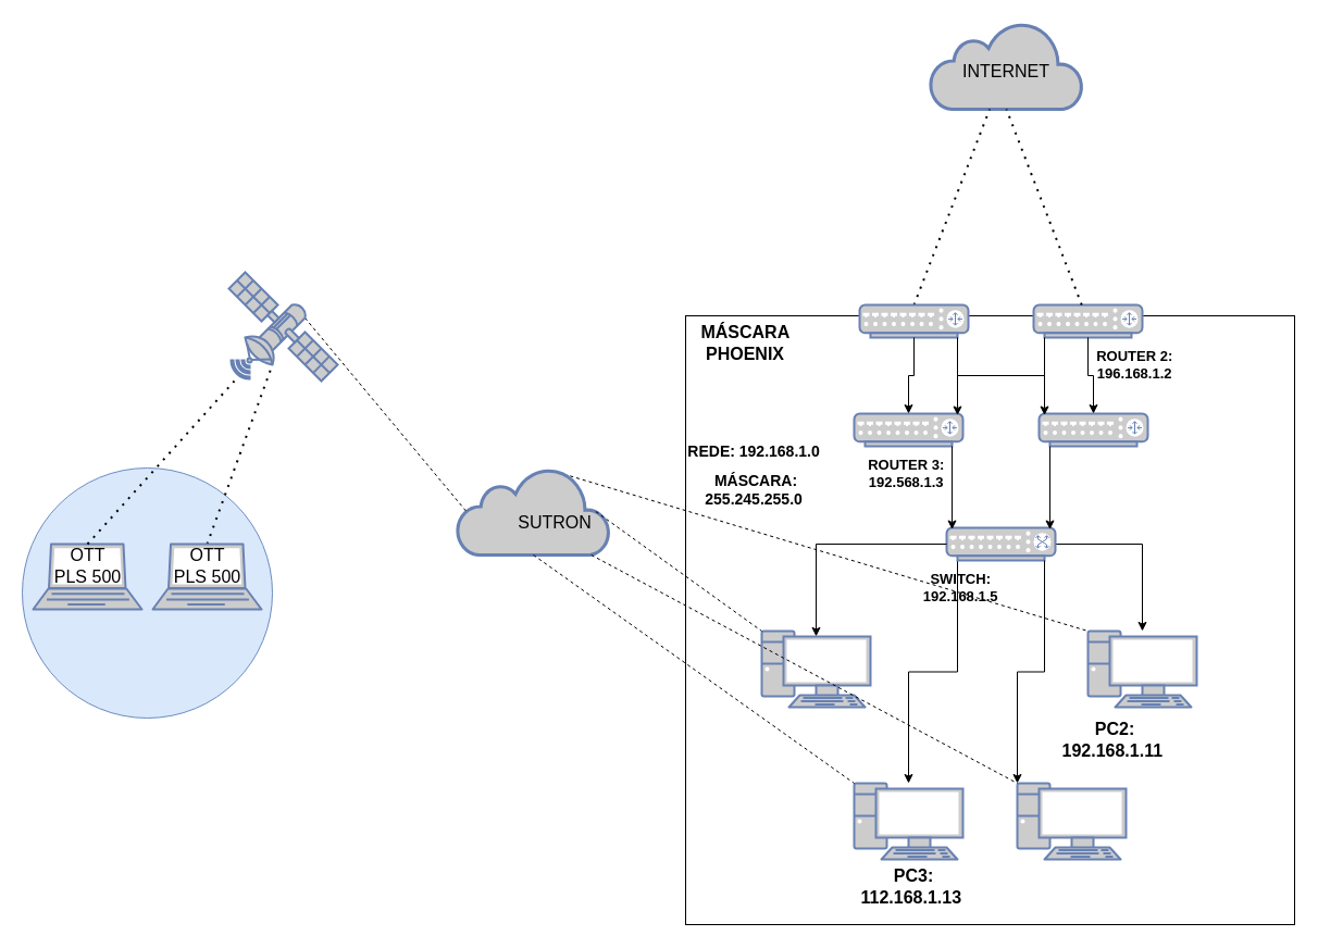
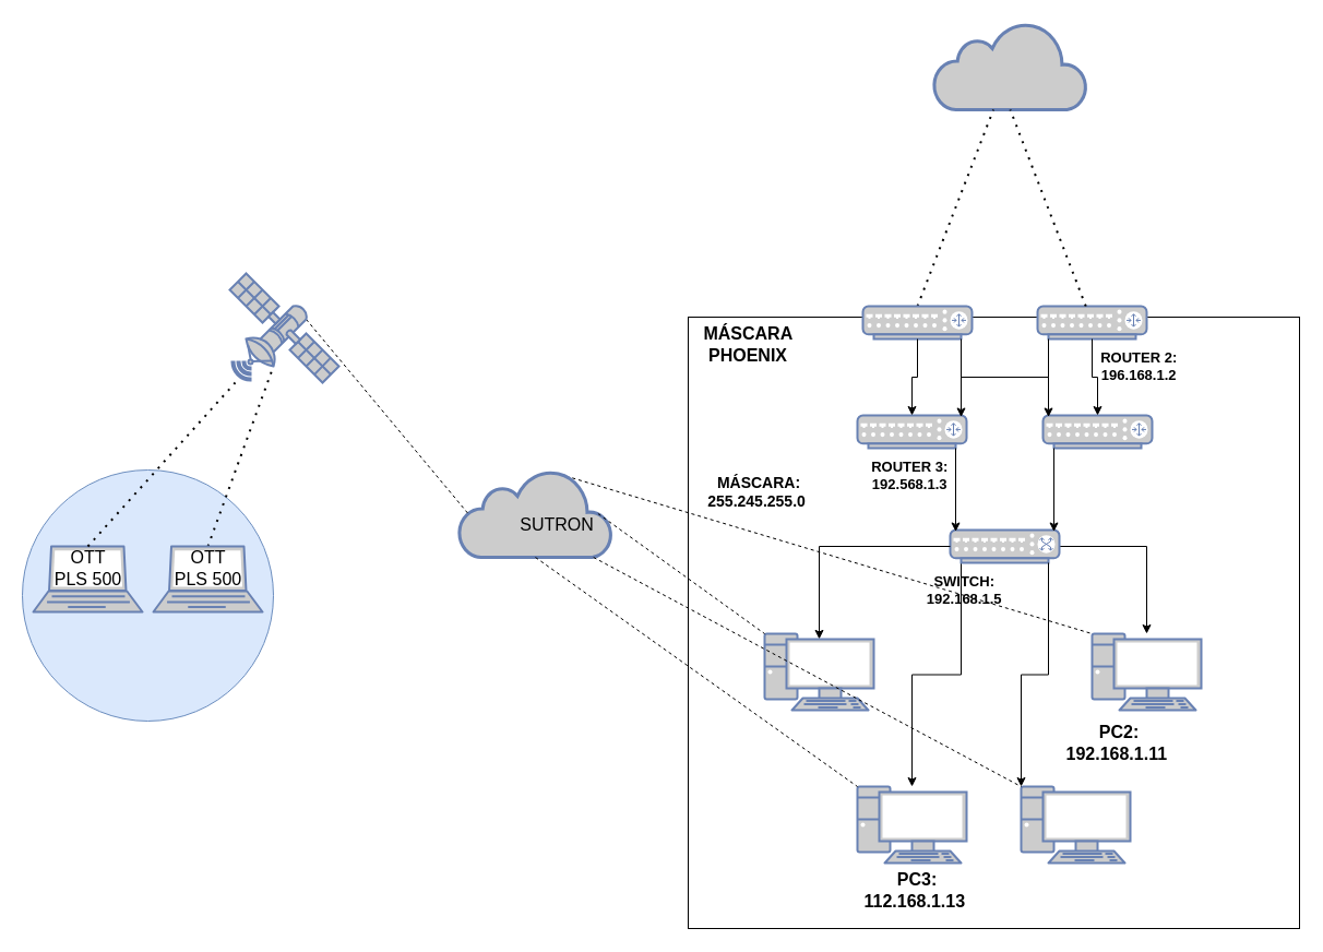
  <mxCell id="0" />
  <mxCell id="1" parent="0" />
  <mxCell id="2" value="" style="whiteSpace=wrap;html=1;aspect=fixed;" parent="1" vertex="1"><mxGeometry x="630" y="290" width="560" height="560" as="geometry" /></mxCell>
  <mxCell id="3" value="" style="endArrow=none;dashed=1;html=1;rounded=0;entryX=0;entryY=0;entryDx=0;entryDy=0;entryPerimeter=0;exitX=0.7;exitY=0.07;exitDx=0;exitDy=0;exitPerimeter=0;" edge="1" parent="1" source="4" target="18"><mxGeometry width="50" height="50" relative="1" as="geometry"><mxPoint x="590" y="526" as="sourcePoint" /><mxPoint x="738" y="704" as="targetPoint" /></mxGeometry></mxCell>
  <mxCell id="4" value="" style="html=1;outlineConnect=0;fillColor=#CCCCCC;strokeColor=#6881B3;gradientColor=none;gradientDirection=north;strokeWidth=2;shape=mxgraph.networks.cloud;fontColor=#ffffff;" parent="1" vertex="1"><mxGeometry x="420" y="430" width="140" height="80" as="geometry" /></mxCell>
  <mxCell id="5" value="" style="endArrow=none;dashed=1;html=1;rounded=0;entryX=0.06;entryY=0.5;entryDx=0;entryDy=0;entryPerimeter=0;exitX=0.7;exitY=0.42;exitDx=0;exitDy=0;exitPerimeter=0;" parent="1" source="10" target="4" edge="1"><mxGeometry width="50" height="50" relative="1" as="geometry"><mxPoint x="320" y="290" as="sourcePoint" /><mxPoint x="400" y="380" as="targetPoint" /></mxGeometry></mxCell>
  <mxCell id="6" value="" style="ellipse;whiteSpace=wrap;html=1;aspect=fixed;fillColor=#dae8fc;strokeColor=#6c8ebf;" parent="1" vertex="1"><mxGeometry x="20" y="430" width="230" height="230" as="geometry" /></mxCell>
  <mxCell id="7" value="SUTRON" style="rounded=0;whiteSpace=wrap;html=1;strokeColor=none;fillColor=none;strokeWidth=2;fontSize=16;" parent="1" vertex="1"><mxGeometry x="475" y="465" width="70" height="30" as="geometry" /></mxCell>
  <mxCell id="8" value="" style="html=1;outlineConnect=0;fillColor=#CCCCCC;strokeColor=#6881B3;gradientColor=none;gradientDirection=north;strokeWidth=2;shape=mxgraph.networks.cloud;fontColor=#ffffff;" parent="1" vertex="1"><mxGeometry x="855" y="20" width="140" height="80" as="geometry" /></mxCell>
- <mxCell id="9" value="INTERNET" style="rounded=0;whiteSpace=wrap;html=1;strokeColor=none;fillColor=none;strokeWidth=2;fontSize=16;" parent="1" vertex="1"><mxGeometry x="890" y="50" width="70" height="30" as="geometry" /></mxCell>
  <mxCell id="10" value="" style="fontColor=#0066CC;verticalAlign=top;verticalLabelPosition=bottom;labelPosition=center;align=center;html=1;outlineConnect=0;fillColor=#CCCCCC;strokeColor=#6881B3;gradientColor=none;gradientDirection=north;strokeWidth=2;shape=mxgraph.networks.satellite;" parent="1" vertex="1"><mxGeometry x="210" y="250" width="100" height="100" as="geometry" /></mxCell>
  <mxCell id="11" value="" style="endArrow=none;dashed=1;html=1;dashPattern=1 3;strokeWidth=2;rounded=0;exitX=0.5;exitY=0;exitDx=0;exitDy=0;exitPerimeter=0;" parent="1" source="12" target="8" edge="1"><mxGeometry width="50" height="50" relative="1" as="geometry"><mxPoint x="880" y="160" as="sourcePoint" /><mxPoint x="900" y="110" as="targetPoint" /></mxGeometry></mxCell>
  <mxCell id="12" value="" style="fontColor=#0066CC;verticalAlign=top;verticalLabelPosition=bottom;labelPosition=center;align=center;html=1;outlineConnect=0;fillColor=#CCCCCC;strokeColor=#6881B3;gradientColor=none;gradientDirection=north;strokeWidth=2;shape=mxgraph.networks.router;" parent="1" vertex="1"><mxGeometry x="790" y="280" width="100" height="30" as="geometry" /></mxCell>
  <mxCell id="13" style="edgeStyle=orthogonalEdgeStyle;rounded=0;orthogonalLoop=1;jettySize=auto;html=1;exitX=0.1;exitY=1;exitDx=0;exitDy=0;exitPerimeter=0;" parent="1" source="15" target="17" edge="1"><mxGeometry relative="1" as="geometry" /></mxCell>
  <mxCell id="14" style="edgeStyle=orthogonalEdgeStyle;rounded=0;orthogonalLoop=1;jettySize=auto;html=1;exitX=1;exitY=0.5;exitDx=0;exitDy=0;exitPerimeter=0;" parent="1" source="15" target="18" edge="1"><mxGeometry relative="1" as="geometry" /></mxCell>
  <mxCell id="15" value="" style="fontColor=#0066CC;verticalAlign=top;verticalLabelPosition=bottom;labelPosition=center;align=center;html=1;outlineConnect=0;fillColor=#CCCCCC;strokeColor=#6881B3;gradientColor=none;gradientDirection=north;strokeWidth=2;shape=mxgraph.networks.switch;" parent="1" vertex="1"><mxGeometry x="870" y="485" width="100" height="30" as="geometry" /></mxCell>
  <mxCell id="16" value="" style="fontColor=#0066CC;verticalAlign=top;verticalLabelPosition=bottom;labelPosition=center;align=center;html=1;outlineConnect=0;fillColor=#CCCCCC;strokeColor=#6881B3;gradientColor=none;gradientDirection=north;strokeWidth=2;shape=mxgraph.networks.pc;" parent="1" vertex="1"><mxGeometry x="700" y="580" width="100" height="70" as="geometry" /></mxCell>
  <mxCell id="17" value="" style="fontColor=#0066CC;verticalAlign=top;verticalLabelPosition=bottom;labelPosition=center;align=center;html=1;outlineConnect=0;fillColor=#CCCCCC;strokeColor=#6881B3;gradientColor=none;gradientDirection=north;strokeWidth=2;shape=mxgraph.networks.pc;" parent="1" vertex="1"><mxGeometry x="785" y="720" width="100" height="70" as="geometry" /></mxCell>
  <mxCell id="18" value="" style="fontColor=#0066CC;verticalAlign=top;verticalLabelPosition=bottom;labelPosition=center;align=center;html=1;outlineConnect=0;fillColor=#CCCCCC;strokeColor=#6881B3;gradientColor=none;gradientDirection=north;strokeWidth=2;shape=mxgraph.networks.pc;" parent="1" vertex="1"><mxGeometry x="1000" y="580" width="100" height="70" as="geometry" /></mxCell>
  <mxCell id="19" value="" style="fontColor=#0066CC;verticalAlign=top;verticalLabelPosition=bottom;labelPosition=center;align=center;html=1;outlineConnect=0;fillColor=#CCCCCC;strokeColor=#6881B3;gradientColor=none;gradientDirection=north;strokeWidth=2;shape=mxgraph.networks.pc;" parent="1" vertex="1"><mxGeometry x="935" y="720" width="100" height="70" as="geometry" /></mxCell>
  <mxCell id="20" style="edgeStyle=orthogonalEdgeStyle;rounded=0;orthogonalLoop=1;jettySize=auto;html=1;exitX=0;exitY=0.5;exitDx=0;exitDy=0;exitPerimeter=0;entryX=0.5;entryY=0.07;entryDx=0;entryDy=0;entryPerimeter=0;" parent="1" source="15" target="16" edge="1"><mxGeometry relative="1" as="geometry" /></mxCell>
  <mxCell id="21" style="edgeStyle=orthogonalEdgeStyle;rounded=0;orthogonalLoop=1;jettySize=auto;html=1;exitX=0.9;exitY=1;exitDx=0;exitDy=0;exitPerimeter=0;entryX=0;entryY=0;entryDx=0;entryDy=0;entryPerimeter=0;" parent="1" source="15" target="19" edge="1"><mxGeometry relative="1" as="geometry" /></mxCell>
  <mxCell id="22" value="" style="fontColor=#0066CC;verticalAlign=top;verticalLabelPosition=bottom;labelPosition=center;align=center;html=1;outlineConnect=0;fillColor=#CCCCCC;strokeColor=#6881B3;gradientColor=none;gradientDirection=north;strokeWidth=2;shape=mxgraph.networks.laptop;" parent="1" vertex="1"><mxGeometry x="30" y="500" width="100" height="60" as="geometry" /></mxCell>
  <mxCell id="23" value="" style="endArrow=none;dashed=1;html=1;dashPattern=1 3;strokeWidth=2;rounded=0;exitX=0.5;exitY=0;exitDx=0;exitDy=0;exitPerimeter=0;" parent="1" source="22" target="10" edge="1"><mxGeometry width="50" height="50" relative="1" as="geometry"><mxPoint x="120" y="400" as="sourcePoint" /><mxPoint x="170" y="350" as="targetPoint" /></mxGeometry></mxCell>
  <mxCell id="24" value="" style="endArrow=none;dashed=1;html=1;dashPattern=1 3;strokeWidth=2;rounded=0;exitX=0.5;exitY=0;exitDx=0;exitDy=0;exitPerimeter=0;entryX=0.4;entryY=0.85;entryDx=0;entryDy=0;entryPerimeter=0;" parent="1" source="27" target="10" edge="1"><mxGeometry width="50" height="50" relative="1" as="geometry"><mxPoint x="190" y="500" as="sourcePoint" /><mxPoint x="180" y="360" as="targetPoint" /></mxGeometry></mxCell>
  <mxCell id="25" value="MÁSCARA PHOENIX" style="rounded=0;whiteSpace=wrap;html=1;strokeColor=none;fillColor=none;strokeWidth=2;fontSize=16;fontStyle=1" parent="1" vertex="1"><mxGeometry x="650" y="300" width="70" height="30" as="geometry" /></mxCell>
  <mxCell id="26" value="OTT PLS 500" style="rounded=0;whiteSpace=wrap;html=1;strokeColor=none;fillColor=none;strokeWidth=2;fontSize=16;" parent="1" vertex="1"><mxGeometry x="47.5" y="510" width="65" height="20" as="geometry" /></mxCell>
  <mxCell id="27" value="" style="fontColor=#0066CC;verticalAlign=top;verticalLabelPosition=bottom;labelPosition=center;align=center;html=1;outlineConnect=0;fillColor=#CCCCCC;strokeColor=#6881B3;gradientColor=none;gradientDirection=north;strokeWidth=2;shape=mxgraph.networks.laptop;" parent="1" vertex="1"><mxGeometry x="140" y="500" width="100" height="60" as="geometry" /></mxCell>
  <mxCell id="28" value="OTT PLS 500" style="rounded=0;whiteSpace=wrap;html=1;strokeColor=none;fillColor=none;strokeWidth=2;fontSize=16;" parent="1" vertex="1"><mxGeometry x="157.5" y="510" width="65" height="20" as="geometry" /></mxCell>
  <mxCell id="29" value="" style="fontColor=#0066CC;verticalAlign=top;verticalLabelPosition=bottom;labelPosition=center;align=center;html=1;outlineConnect=0;fillColor=#CCCCCC;strokeColor=#6881B3;gradientColor=none;gradientDirection=north;strokeWidth=2;shape=mxgraph.networks.router;" parent="1" vertex="1"><mxGeometry x="950" y="280" width="100" height="30" as="geometry" /></mxCell>
  <mxCell id="30" value="" style="endArrow=none;dashed=1;html=1;dashPattern=1 3;strokeWidth=2;rounded=0;entryX=0.5;entryY=1;entryDx=0;entryDy=0;entryPerimeter=0;" parent="1" source="29" target="8" edge="1"><mxGeometry width="50" height="50" relative="1" as="geometry"><mxPoint x="750" y="190" as="sourcePoint" /><mxPoint x="857" y="110" as="targetPoint" /><Array as="points" /></mxGeometry></mxCell>
  <mxCell id="31" value="" style="fontColor=#0066CC;verticalAlign=top;verticalLabelPosition=bottom;labelPosition=center;align=center;html=1;outlineConnect=0;fillColor=#CCCCCC;strokeColor=#6881B3;gradientColor=none;gradientDirection=north;strokeWidth=2;shape=mxgraph.networks.router;" parent="1" vertex="1"><mxGeometry x="785" y="380" width="100" height="30" as="geometry" /></mxCell>
  <mxCell id="32" value="" style="fontColor=#0066CC;verticalAlign=top;verticalLabelPosition=bottom;labelPosition=center;align=center;html=1;outlineConnect=0;fillColor=#CCCCCC;strokeColor=#6881B3;gradientColor=none;gradientDirection=north;strokeWidth=2;shape=mxgraph.networks.router;" parent="1" vertex="1"><mxGeometry x="955" y="380" width="100" height="30" as="geometry" /></mxCell>
  <mxCell id="33" style="edgeStyle=orthogonalEdgeStyle;rounded=0;orthogonalLoop=1;jettySize=auto;html=1;exitX=0.9;exitY=1;exitDx=0;exitDy=0;exitPerimeter=0;entryX=0.05;entryY=0.05;entryDx=0;entryDy=0;entryPerimeter=0;" parent="1" source="12" target="32" edge="1"><mxGeometry relative="1" as="geometry" /></mxCell>
  <mxCell id="34" style="edgeStyle=orthogonalEdgeStyle;rounded=0;orthogonalLoop=1;jettySize=auto;html=1;exitX=0.1;exitY=1;exitDx=0;exitDy=0;exitPerimeter=0;entryX=0.95;entryY=0.05;entryDx=0;entryDy=0;entryPerimeter=0;" parent="1" source="29" target="31" edge="1"><mxGeometry relative="1" as="geometry" /></mxCell>
  <mxCell id="35" style="edgeStyle=orthogonalEdgeStyle;rounded=0;orthogonalLoop=1;jettySize=auto;html=1;exitX=0.5;exitY=1;exitDx=0;exitDy=0;exitPerimeter=0;entryX=0.5;entryY=0;entryDx=0;entryDy=0;entryPerimeter=0;" parent="1" source="29" target="32" edge="1"><mxGeometry relative="1" as="geometry" /></mxCell>
  <mxCell id="36" style="edgeStyle=orthogonalEdgeStyle;rounded=0;orthogonalLoop=1;jettySize=auto;html=1;exitX=0.5;exitY=1;exitDx=0;exitDy=0;exitPerimeter=0;entryX=0.5;entryY=0;entryDx=0;entryDy=0;entryPerimeter=0;" parent="1" source="12" target="31" edge="1"><mxGeometry relative="1" as="geometry" /></mxCell>
  <mxCell id="37" style="edgeStyle=orthogonalEdgeStyle;rounded=0;orthogonalLoop=1;jettySize=auto;html=1;exitX=0.9;exitY=1;exitDx=0;exitDy=0;exitPerimeter=0;entryX=0.05;entryY=0.05;entryDx=0;entryDy=0;entryPerimeter=0;" parent="1" source="31" target="15" edge="1"><mxGeometry relative="1" as="geometry" /></mxCell>
  <mxCell id="38" style="edgeStyle=orthogonalEdgeStyle;rounded=0;orthogonalLoop=1;jettySize=auto;html=1;exitX=0.1;exitY=1;exitDx=0;exitDy=0;exitPerimeter=0;entryX=0.95;entryY=0.05;entryDx=0;entryDy=0;entryPerimeter=0;" parent="1" source="32" target="15" edge="1"><mxGeometry relative="1" as="geometry" /></mxCell>
  <mxCell id="39" value="PC2: 192.168.1.11&amp;nbsp;" style="rounded=0;whiteSpace=wrap;html=1;strokeColor=none;fillColor=none;strokeWidth=2;fontSize=16;fontStyle=1" vertex="1" parent="1"><mxGeometry x="960" y="665" width="130" height="30" as="geometry" /></mxCell>
  <mxCell id="40" value="PC3: 112.168.1.13&amp;nbsp;" style="rounded=0;whiteSpace=wrap;html=1;strokeColor=none;fillColor=none;strokeWidth=2;fontSize=16;fontStyle=1" vertex="1" parent="1"><mxGeometry x="775" y="800" width="130" height="30" as="geometry" /></mxCell>
  <mxCell id="41" value="ROUTER 3:&amp;nbsp;&lt;div&gt;192.568.1.3&amp;nbsp;&lt;/div&gt;" style="rounded=0;whiteSpace=wrap;html=1;strokeColor=none;fillColor=none;strokeWidth=2;fontSize=13;fontStyle=1" vertex="1" parent="1"><mxGeometry x="770" y="420" width="130" height="30" as="geometry" /></mxCell>
  <mxCell id="42" value="ROUTER 2:&amp;nbsp;&lt;div&gt;196.168.1.2&amp;nbsp;&lt;/div&gt;" style="rounded=0;whiteSpace=wrap;html=1;strokeColor=none;fillColor=none;strokeWidth=2;fontSize=13;fontStyle=1" vertex="1" parent="1"><mxGeometry x="980" y="320" width="130" height="30" as="geometry" /></mxCell>
- <mxCell id="43" value="&lt;div style=&quot;font-size: 14px;&quot;&gt;REDE: 192.168.1.0&amp;nbsp;&lt;/div&gt;" style="rounded=0;whiteSpace=wrap;html=1;strokeColor=none;fillColor=none;strokeWidth=2;fontSize=14;fontStyle=1" vertex="1" parent="1"><mxGeometry x="630" y="400" width="130" height="30" as="geometry" /></mxCell>
  <mxCell id="44" value="SWITCH:&amp;nbsp;&lt;div&gt;192.168.1.5&amp;nbsp;&lt;/div&gt;" style="rounded=0;whiteSpace=wrap;html=1;strokeColor=none;fillColor=none;strokeWidth=2;fontSize=13;fontStyle=1" vertex="1" parent="1"><mxGeometry x="820" y="525" width="130" height="30" as="geometry" /></mxCell>
  <mxCell id="45" value="" style="endArrow=none;dashed=1;html=1;rounded=0;entryX=0;entryY=0;entryDx=0;entryDy=0;entryPerimeter=0;exitX=0.91;exitY=0.5;exitDx=0;exitDy=0;exitPerimeter=0;" edge="1" parent="1" source="4" target="16"><mxGeometry width="50" height="50" relative="1" as="geometry"><mxPoint x="528" y="446" as="sourcePoint" /><mxPoint x="1010" y="590" as="targetPoint" /></mxGeometry></mxCell>
  <mxCell id="46" value="" style="endArrow=none;dashed=1;html=1;rounded=0;entryX=0;entryY=0;entryDx=0;entryDy=0;entryPerimeter=0;exitX=0.88;exitY=1;exitDx=0;exitDy=0;exitPerimeter=0;" edge="1" parent="1" source="4" target="19"><mxGeometry width="50" height="50" relative="1" as="geometry"><mxPoint x="557" y="480" as="sourcePoint" /><mxPoint x="710" y="590" as="targetPoint" /></mxGeometry></mxCell>
  <mxCell id="47" value="" style="endArrow=none;dashed=1;html=1;rounded=0;entryX=0;entryY=0;entryDx=0;entryDy=0;entryPerimeter=0;exitX=0.5;exitY=1;exitDx=0;exitDy=0;exitPerimeter=0;" edge="1" parent="1" source="4" target="17"><mxGeometry width="50" height="50" relative="1" as="geometry"><mxPoint x="553" y="520" as="sourcePoint" /><mxPoint x="945" y="730" as="targetPoint" /></mxGeometry></mxCell>
  <mxCell id="48" value="&lt;div style=&quot;font-size: 14px;&quot;&gt;MÁSCARA: 255.245.255.0&amp;nbsp;&lt;/div&gt;" style="rounded=0;whiteSpace=wrap;html=1;strokeColor=none;fillColor=none;strokeWidth=2;fontSize=14;fontStyle=1" vertex="1" parent="1"><mxGeometry x="630" y="435" width="130" height="30" as="geometry" /></mxCell>
